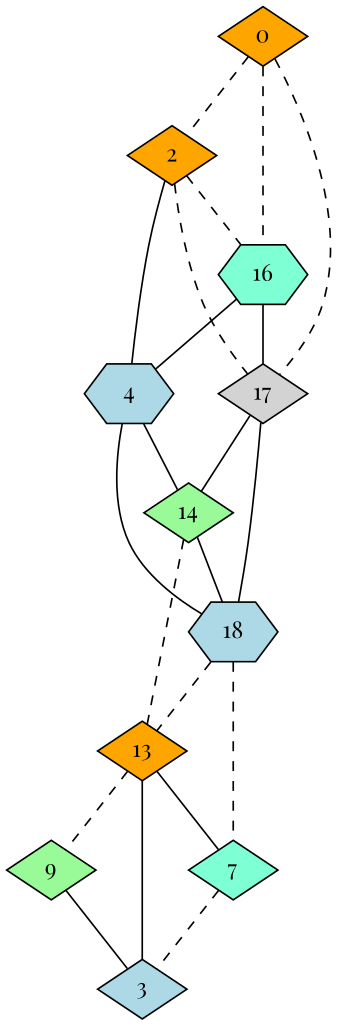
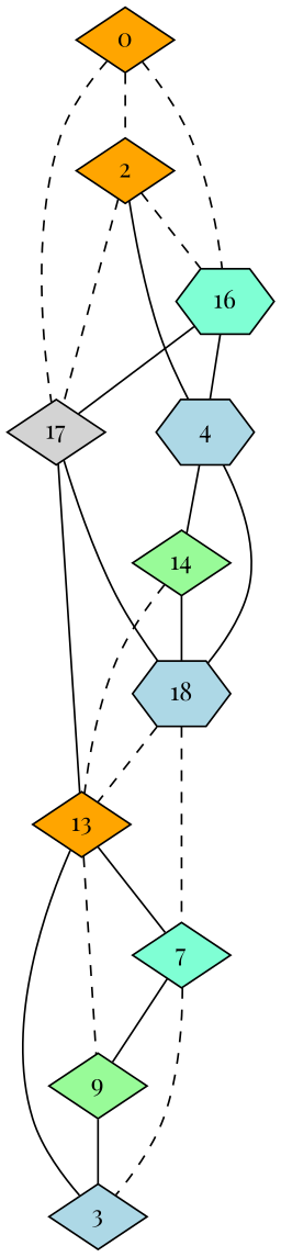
  graph {
    fontname="Playfair Display"
    node [fillcolor=orange fontname="Playfair Display" shape=diamond style=filled]
    edge [arrowhead=normal arrowtail=inv fontname="Playfair Display" style=solid]
    0
    2
    16 [fillcolor=aquamarine shape=hexagon]
    17 [fillcolor=lightgrey]
    4 [fillcolor=lightblue shape=hexagon]
    14 [fillcolor=palegreen]
    18 [fillcolor=lightblue shape=hexagon]
    13
    7 [fillcolor=aquamarine]
    9 [fillcolor=palegreen]
    3 [fillcolor=lightblue]
    0 -- 2 [style=dashed]
    0 -- 16 [style=dashed]
    0 -- 17 [style=dashed]
    2 -- 16 [style=dashed]
    2 -- 17 [style=dashed]
    2 -- 4
    16 -- 17
    16 -- 4
-   17 -- 14
+   17 -- 13
    17 -- 18
    4 -- 14
    4 -- 18
    14 -- 18
    14 -- 13 [style=dashed]
    18 -- 13 [style=dashed]
    18 -- 7 [style=dashed]
    13 -- 7
    13 -- 9 [style=dashed]
    13 -- 3
+   7 -- 9
    7 -- 3 [style=dashed]
    9 -- 3
  }
